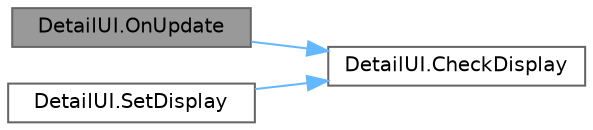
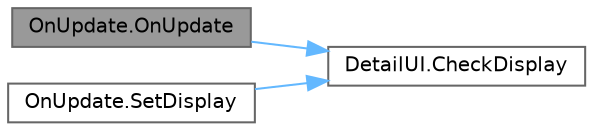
  digraph {
    rankdir=LR
    node [color=grey40 fillcolor=white fontname=Helvetica fontsize=10 shape=box style=filled]
    edge [color=steelblue1 fontname=Helvetica fontsize=10 labelfontname=Helvetica labelfontsize=10 style=solid]
-   n1 [color=gray40 fillcolor=grey60 fontcolor=black height=0.2 label="DetailUI.OnUpdate" width=0.4]
+   n1 [color=gray40 fillcolor=grey60 fontcolor=black height=0.2 label="OnUpdate.OnUpdate" width=0.4]
    n2 [height=0.2 label="DetailUI.CheckDisplay" width=0.4]
-   n3 [height=0.2 label="DetailUI.SetDisplay" width=0.4]
+   n3 [height=0.2 label="OnUpdate.SetDisplay" width=0.4]
    n1 -> n2
    n3 -> n2
  }
